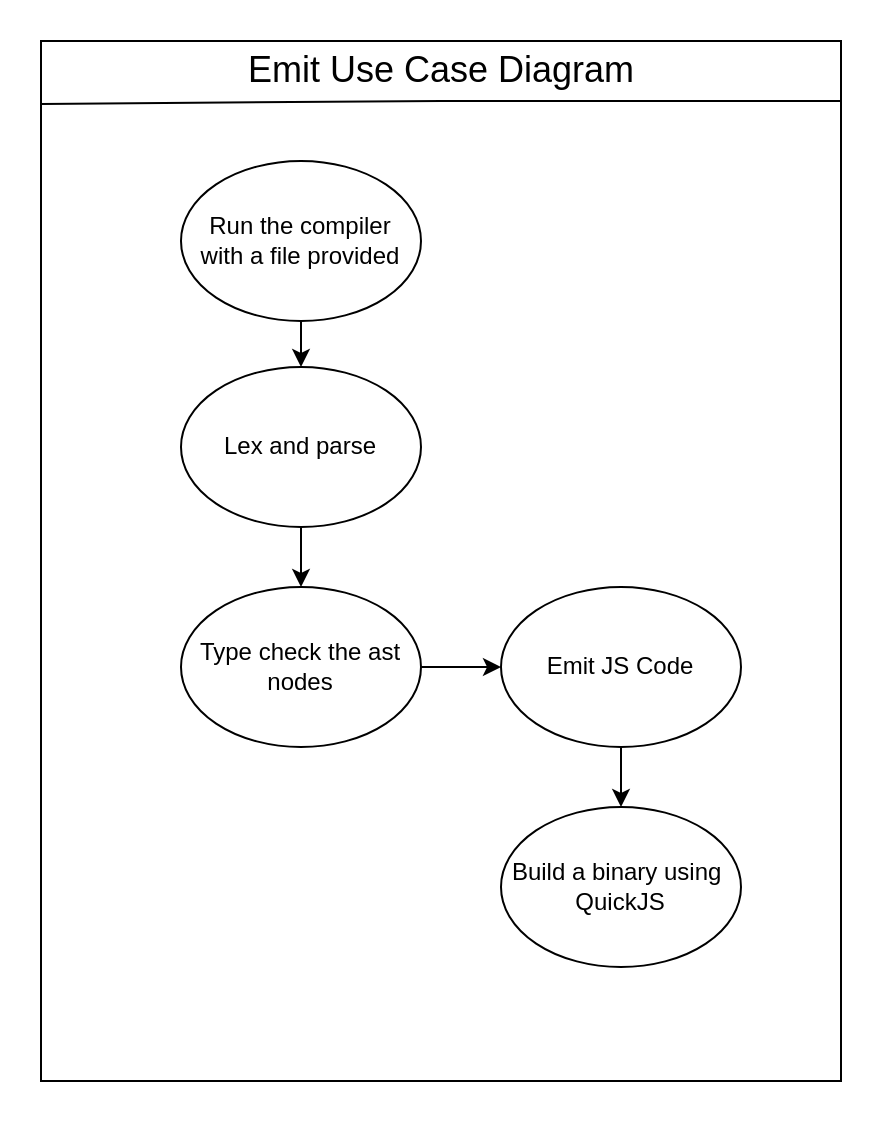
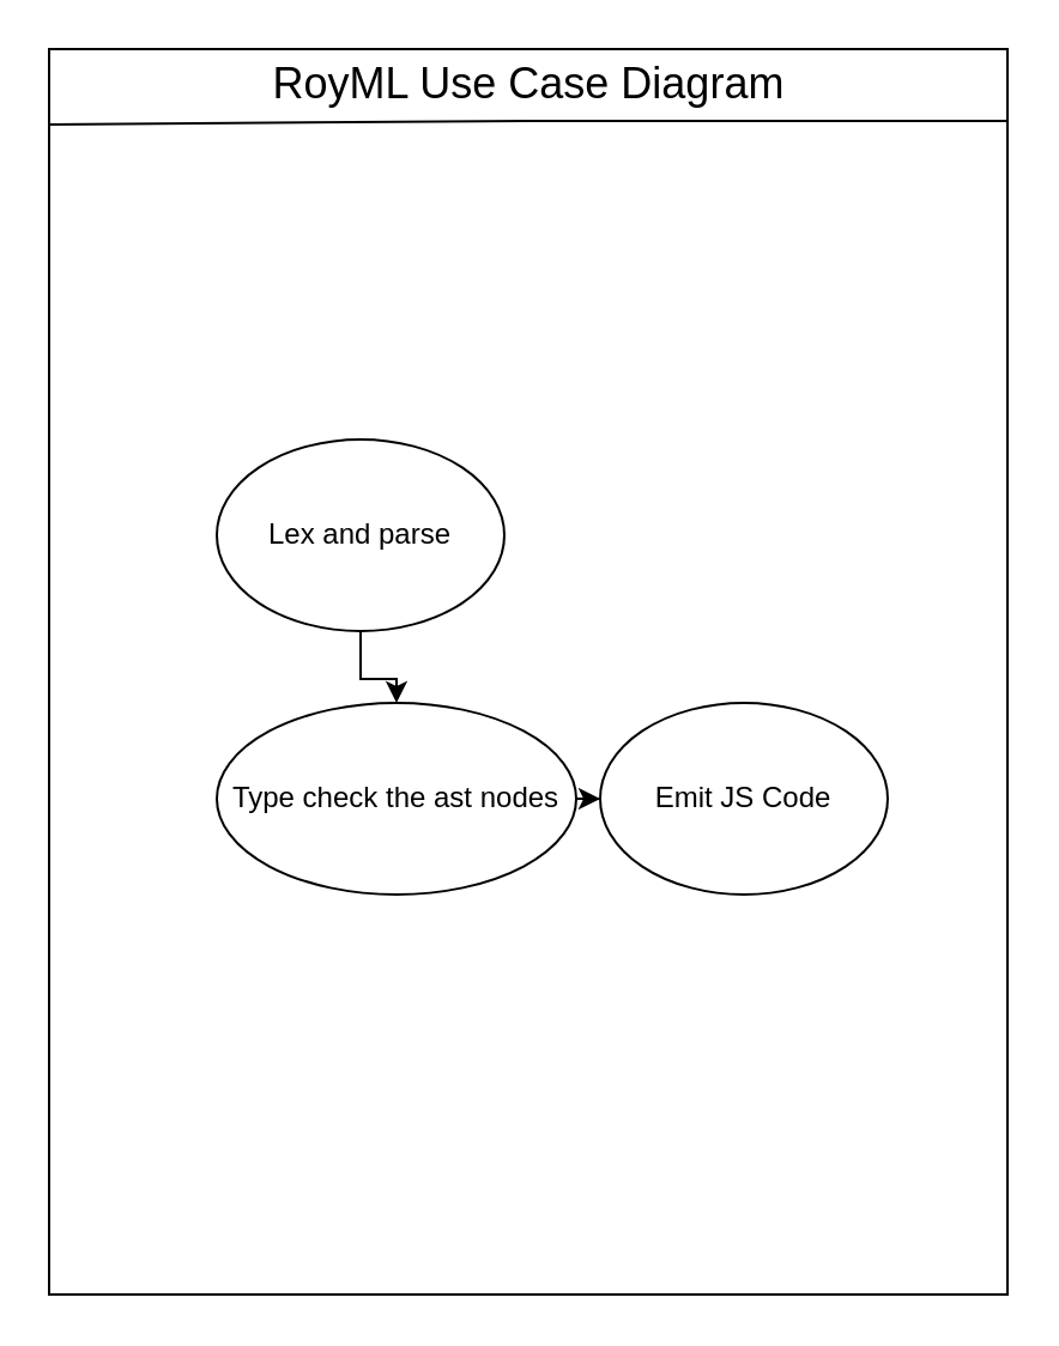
  <mxCell id="0" />
  <mxCell id="1" parent="0" />
  <mxCell id="2" value="" style="rounded=0;whiteSpace=wrap;html=1;" parent="1" vertex="1"><mxGeometry x="20" y="20" width="400" height="520" as="geometry" /></mxCell>
- <mxCell id="3" value="&lt;font style=&quot;font-size: 18px;&quot;&gt;Emit Use Case Diagram&lt;/font&gt;" style="text;html=1;whiteSpace=wrap;strokeColor=none;fillColor=none;align=center;verticalAlign=middle;rounded=0;" parent="1" vertex="1"><mxGeometry x="92.5" y="20" width="255" height="30" as="geometry" /></mxCell>
+ <mxCell id="3" value="&lt;font style=&quot;font-size: 18px;&quot;&gt;RoyML Use Case Diagram&lt;/font&gt;" style="text;html=1;whiteSpace=wrap;strokeColor=none;fillColor=none;align=center;verticalAlign=middle;rounded=0;" parent="1" vertex="1"><mxGeometry x="92.5" y="20" width="255" height="30" as="geometry" /></mxCell>
  <mxCell id="4" value="" style="endArrow=none;html=1;rounded=0;exitX=0.011;exitY=0.047;exitDx=0;exitDy=0;exitPerimeter=0;" parent="1" edge="1"><mxGeometry width="50" height="50" relative="1" as="geometry"><mxPoint x="20" y="51.45" as="sourcePoint" /><mxPoint x="420" y="50" as="targetPoint" /><Array as="points"><mxPoint x="220" y="50" /></Array></mxGeometry></mxCell>
- <mxCell id="5" style="edgeStyle=orthogonalEdgeStyle;rounded=0;orthogonalLoop=1;jettySize=auto;html=1;" parent="1" source="6" target="8" edge="1"><mxGeometry relative="1" as="geometry" /></mxCell>
- <mxCell id="6" value="Run the compiler&lt;div&gt;with a file provided&lt;/div&gt;" style="ellipse;whiteSpace=wrap;html=1;" parent="1" vertex="1"><mxGeometry x="90" y="80" width="120" height="80" as="geometry" /></mxCell>
  <mxCell id="7" style="edgeStyle=orthogonalEdgeStyle;rounded=0;orthogonalLoop=1;jettySize=auto;html=1;" parent="1" source="8" target="10" edge="1"><mxGeometry relative="1" as="geometry" /></mxCell>
  <mxCell id="8" value="Lex and parse" style="ellipse;whiteSpace=wrap;html=1;" parent="1" vertex="1"><mxGeometry x="90" y="183" width="120" height="80" as="geometry" /></mxCell>
  <mxCell id="9" style="edgeStyle=orthogonalEdgeStyle;rounded=0;orthogonalLoop=1;jettySize=auto;html=1;" parent="1" source="10" target="12" edge="1"><mxGeometry relative="1" as="geometry" /></mxCell>
- <mxCell id="10" value="Type check the ast nodes" style="ellipse;whiteSpace=wrap;html=1;" parent="1" vertex="1"><mxGeometry x="90" y="293" width="120" height="80" as="geometry" /></mxCell>
- <mxCell id="11" style="edgeStyle=orthogonalEdgeStyle;rounded=0;orthogonalLoop=1;jettySize=auto;html=1;" parent="1" source="12" target="13" edge="1"><mxGeometry relative="1" as="geometry" /></mxCell>
+ <mxCell id="10" value="Type check the ast nodes" style="ellipse;whiteSpace=wrap;html=1;" parent="1" vertex="1"><mxGeometry x="90" y="293" width="150" height="80" as="geometry" /></mxCell>
  <mxCell id="12" value="Emit JS Code" style="ellipse;whiteSpace=wrap;html=1;" parent="1" vertex="1"><mxGeometry x="250" y="293" width="120" height="80" as="geometry" /></mxCell>
- <mxCell id="13" value="Build a binary using&amp;nbsp;&lt;div&gt;QuickJS&lt;/div&gt;" style="ellipse;whiteSpace=wrap;html=1;" parent="1" vertex="1"><mxGeometry x="250" y="403" width="120" height="80" as="geometry" /></mxCell>
